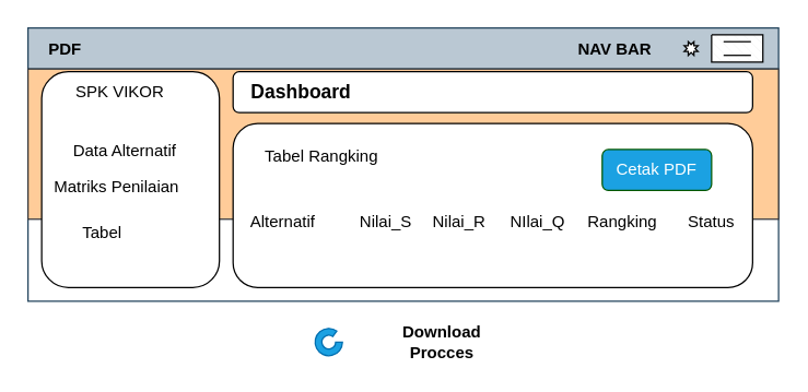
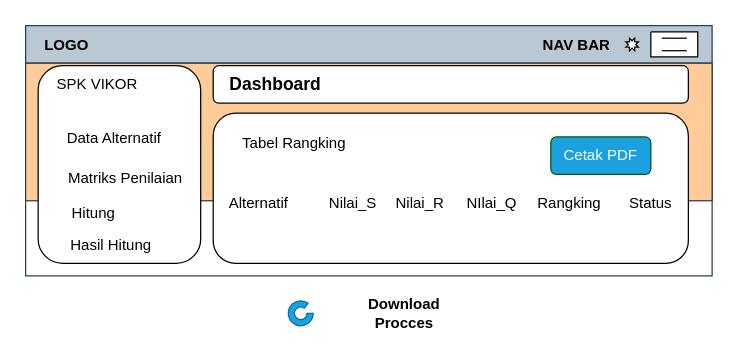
  <mxCell id="0" />
  <mxCell id="1" parent="0" />
- <mxCell id="2" value="    PDF                                                                                                             NAV BAR" style="swimlane;align=left;startSize=30;fillColor=#bac8d3;strokeColor=#23445d;" parent="1" vertex="1"><mxGeometry x="20" y="20" width="549" height="200" as="geometry" /></mxCell>
+ <mxCell id="2" value="    LOGO                                                                                                             NAV BAR" style="swimlane;align=left;startSize=30;fillColor=#bac8d3;strokeColor=#23445d;" parent="1" vertex="1"><mxGeometry x="20" y="20" width="549" height="200" as="geometry" /></mxCell>
  <mxCell id="3" value="" style="rounded=0;whiteSpace=wrap;html=1;fillColor=#ffcc99;strokeColor=#36393d;" parent="2" vertex="1"><mxGeometry y="30" width="549" height="110" as="geometry" /></mxCell>
  <mxCell id="4" value="" style="rounded=1;whiteSpace=wrap;html=1;" parent="2" vertex="1"><mxGeometry x="150" y="32" width="380" height="30" as="geometry" /></mxCell>
  <mxCell id="5" value="" style="rounded=1;whiteSpace=wrap;html=1;" parent="2" vertex="1"><mxGeometry x="10" y="32" width="130" height="158" as="geometry" /></mxCell>
  <mxCell id="6" value="" style="verticalLabelPosition=bottom;verticalAlign=top;html=1;shape=mxgraph.basic.patternFillRect;fillStyle=diagRev;step=5;fillStrokeWidth=0.2;fillStrokeColor=#dddddd;align=right;" parent="2" vertex="1"><mxGeometry x="500" y="5" width="37.5" height="20" as="geometry" /></mxCell>
  <mxCell id="7" value="" style="endArrow=none;html=1;rounded=0;" parent="2" edge="1"><mxGeometry relative="1" as="geometry"><mxPoint x="508.75" y="10" as="sourcePoint" /><mxPoint x="528.75" y="10" as="targetPoint" /></mxGeometry></mxCell>
  <mxCell id="8" value="" style="verticalLabelPosition=bottom;verticalAlign=top;html=1;shape=mxgraph.basic.8_point_star" parent="2" vertex="1"><mxGeometry x="480" y="10" width="10" height="10" as="geometry" /></mxCell>
  <mxCell id="9" value="" style="endArrow=none;html=1;rounded=0;" parent="2" edge="1"><mxGeometry relative="1" as="geometry"><mxPoint x="508.75" y="20" as="sourcePoint" /><mxPoint x="528.75" y="20" as="targetPoint" /></mxGeometry></mxCell>
  <mxCell id="10" value="&lt;b&gt;Dashboard&lt;/b&gt;" style="text;html=1;align=center;verticalAlign=middle;whiteSpace=wrap;rounded=0;fontSize=14;" parent="2" vertex="1"><mxGeometry x="150" y="32" width="100" height="30" as="geometry" /></mxCell>
- <mxCell id="11" value="SPK VIKOR" style="text;html=1;align=center;verticalAlign=middle;whiteSpace=wrap;rounded=0;" parent="2" vertex="1"><mxGeometry x="30" y="37" width="75" height="20" as="geometry" /></mxCell>
- <mxCell id="12" value="Matriks Penilaian" style="text;html=1;align=center;verticalAlign=middle;whiteSpace=wrap;rounded=0;" parent="2" vertex="1"><mxGeometry x="15.5" y="107" width="97.5" height="20" as="geometry" /></mxCell>
+ <mxCell id="11" value="SPK VIKOR" style="text;html=1;align=center;verticalAlign=middle;whiteSpace=wrap;rounded=0;" parent="2" vertex="1"><mxGeometry x="20" y="37" width="75" height="20" as="geometry" /></mxCell>
+ <mxCell id="12" value="Matriks Penilaian" style="text;html=1;align=center;verticalAlign=middle;whiteSpace=wrap;rounded=0;" parent="2" vertex="1"><mxGeometry x="30.5" y="112" width="97.5" height="20" as="geometry" /></mxCell>
  <mxCell id="13" value="Data Alternatif" style="text;html=1;align=center;verticalAlign=middle;whiteSpace=wrap;rounded=0;" parent="2" vertex="1"><mxGeometry x="30.5" y="80" width="80" height="20" as="geometry" /></mxCell>
- <mxCell id="14" value="Tabel" style="text;html=1;align=center;verticalAlign=middle;whiteSpace=wrap;rounded=0;" parent="2" vertex="1"><mxGeometry x="17" y="140" width="75" height="20" as="geometry" /></mxCell>
+ <mxCell id="14" value="Hitung" style="text;html=1;align=center;verticalAlign=middle;whiteSpace=wrap;rounded=0;" parent="2" vertex="1"><mxGeometry x="17" y="140" width="75" height="20" as="geometry" /></mxCell>
+ <mxCell id="15" value="Hasil Hitung" style="text;html=1;align=center;verticalAlign=middle;whiteSpace=wrap;rounded=0;" parent="2" vertex="1"><mxGeometry x="30.5" y="166" width="75" height="20" as="geometry" /></mxCell>
  <mxCell id="16" value="" style="rounded=1;whiteSpace=wrap;html=1;" parent="2" vertex="1"><mxGeometry x="150" y="70" width="380" height="120" as="geometry" /></mxCell>
  <mxCell id="17" value="Alternatif&amp;nbsp;&lt;span style=&quot;white-space: pre;&quot;&gt;&#09;&lt;span style=&quot;white-space: pre;&quot;&gt;&#09;&lt;/span&gt;&lt;/span&gt;Nilai_S &lt;span style=&quot;white-space: pre;&quot;&gt;&#09;&lt;/span&gt;Nilai_R&lt;span style=&quot;white-space: pre;&quot;&gt;&#09;&lt;/span&gt; NIlai_Q&lt;span style=&quot;white-space: pre;&quot;&gt;&#09;&lt;/span&gt;&amp;nbsp; Rangking &lt;span style=&quot;white-space: pre;&quot;&gt;&#09;&lt;/span&gt;Status" style="text;html=1;align=center;verticalAlign=middle;whiteSpace=wrap;rounded=0;" parent="2" vertex="1"><mxGeometry x="160" y="132" width="360" height="20" as="geometry" /></mxCell>
  <mxCell id="18" value="Tabel Rangking" style="text;html=1;align=center;verticalAlign=middle;whiteSpace=wrap;rounded=0;" parent="2" vertex="1"><mxGeometry x="170" y="82.5" width="90" height="23" as="geometry" /></mxCell>
  <mxCell id="19" value="Cetak PDF" style="rounded=1;whiteSpace=wrap;html=1;fillColor=#1ba1e2;strokeColor=#005700;fontColor=#ffffff;" parent="2" vertex="1"><mxGeometry x="420" y="89" width="80" height="30" as="geometry" /></mxCell>
  <mxCell id="20" value="" style="verticalLabelPosition=bottom;verticalAlign=top;html=1;shape=mxgraph.basic.partConcEllipse;startAngle=0.25;endAngle=0.1;arcWidth=0.5;fontStyle=1;fillColor=#1ba1e2;fontColor=#ffffff;strokeColor=#006EAF;" parent="1" vertex="1"><mxGeometry x="230" y="240" width="20" height="20" as="geometry" /></mxCell>
  <mxCell id="21" value="Download Procces" style="text;html=1;align=center;verticalAlign=middle;whiteSpace=wrap;rounded=0;fontStyle=1" parent="1" vertex="1"><mxGeometry x="292.5" y="235" width="60" height="30" as="geometry" /></mxCell>
